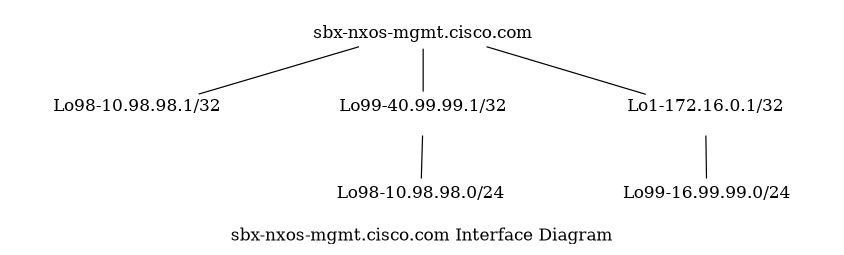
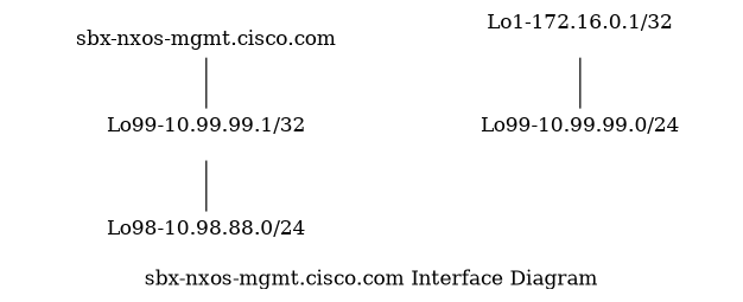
  strict graph {
    color=red
    fontname="DejaVu Serif"
    label="sbx-nxos-mgmt.cisco.com Interface Diagram"
    splines=compound
    node [color="#ffffff" fontname="DejaVu Serif" labelloc=t]
    edge [fontname="DejaVu Serif"]
    n1 [label="sbx-nxos-mgmt.cisco.com" labelloc=b]
-   n2 [label="Lo98-10.98.98.1/32"]
-   n3 [label="Lo99-40.99.99.1/32"]
+   n3 [label="Lo99-10.99.99.1/32"]
    n4 [label="Lo1-172.16.0.1/32"]
-   n5 [label="Lo98-10.98.98.0/24"]
-   n6 [label="Lo99-16.99.99.0/24"]
-   n1 -- n2
+   n5 [label="Lo98-10.98.88.0/24"]
+   n6 [label="Lo99-10.99.99.0/24"]
    n1 -- n3
-   n1 -- n4
    n3 -- n5
    n4 -- n6
  }
